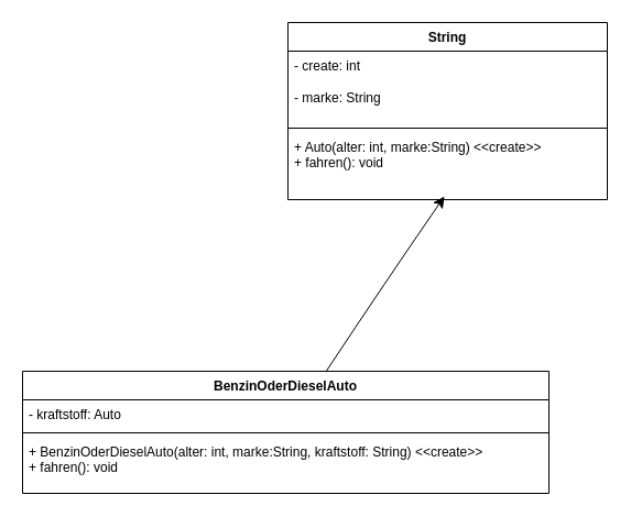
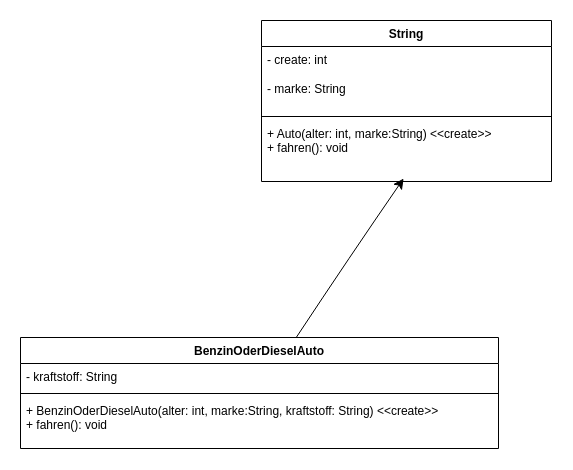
  <mxCell id="0" />
  <mxCell id="1" parent="0" />
  <mxCell id="2" value="String" style="swimlane;fontStyle=1;align=center;verticalAlign=top;childLayout=stackLayout;horizontal=1;startSize=26;horizontalStack=0;resizeParent=1;resizeParentMax=0;resizeLast=0;collapsible=1;marginBottom=0;whiteSpace=wrap;html=1;" vertex="1" parent="1"><mxGeometry x="261" y="20" width="290" height="161" as="geometry" /></mxCell>
  <mxCell id="3" value="&lt;div&gt;- create: int&lt;/div&gt;&lt;div&gt;&lt;br&gt;&lt;/div&gt;- marke: String" style="text;strokeColor=none;fillColor=none;align=left;verticalAlign=top;spacingLeft=4;spacingRight=4;overflow=hidden;rotatable=0;points=[[0,0.5],[1,0.5]];portConstraint=eastwest;whiteSpace=wrap;html=1;" vertex="1" parent="2"><mxGeometry y="26" width="290" height="66" as="geometry" /></mxCell>
  <mxCell id="4" value="" style="line;strokeWidth=1;fillColor=none;align=left;verticalAlign=middle;spacingTop=-1;spacingLeft=3;spacingRight=3;rotatable=0;labelPosition=right;points=[];portConstraint=eastwest;strokeColor=inherit;" vertex="1" parent="2"><mxGeometry y="92" width="290" height="8" as="geometry" /></mxCell>
  <mxCell id="5" value="&lt;div&gt;+ Auto(alter: int, marke:String) &amp;lt;&amp;lt;create&amp;gt;&amp;gt;&lt;/div&gt;&lt;div&gt;+ fahren(): void&lt;br&gt;&lt;/div&gt;" style="text;strokeColor=none;fillColor=none;align=left;verticalAlign=top;spacingLeft=4;spacingRight=4;overflow=hidden;rotatable=0;points=[[0,0.5],[1,0.5]];portConstraint=eastwest;whiteSpace=wrap;html=1;" vertex="1" parent="2"><mxGeometry y="100" width="290" height="61" as="geometry" /></mxCell>
  <mxCell id="6" value="BenzinOderDieselAuto" style="swimlane;fontStyle=1;align=center;verticalAlign=top;childLayout=stackLayout;horizontal=1;startSize=26;horizontalStack=0;resizeParent=1;resizeParentMax=0;resizeLast=0;collapsible=1;marginBottom=0;whiteSpace=wrap;html=1;" vertex="1" parent="1"><mxGeometry x="20" y="337" width="478" height="111" as="geometry" /></mxCell>
- <mxCell id="7" value="- kraftstoff: Auto" style="text;strokeColor=none;fillColor=none;align=left;verticalAlign=top;spacingLeft=4;spacingRight=4;overflow=hidden;rotatable=0;points=[[0,0.5],[1,0.5]];portConstraint=eastwest;whiteSpace=wrap;html=1;" vertex="1" parent="6"><mxGeometry y="26" width="478" height="26" as="geometry" /></mxCell>
+ <mxCell id="7" value="- kraftstoff: String" style="text;strokeColor=none;fillColor=none;align=left;verticalAlign=top;spacingLeft=4;spacingRight=4;overflow=hidden;rotatable=0;points=[[0,0.5],[1,0.5]];portConstraint=eastwest;whiteSpace=wrap;html=1;" vertex="1" parent="6"><mxGeometry y="26" width="478" height="26" as="geometry" /></mxCell>
  <mxCell id="8" value="" style="line;strokeWidth=1;fillColor=none;align=left;verticalAlign=middle;spacingTop=-1;spacingLeft=3;spacingRight=3;rotatable=0;labelPosition=right;points=[];portConstraint=eastwest;strokeColor=inherit;" vertex="1" parent="6"><mxGeometry y="52" width="478" height="8" as="geometry" /></mxCell>
  <mxCell id="9" value="&lt;div&gt;+ BenzinOderDieselAuto(alter: int, marke:String, kraftstoff: String) &amp;lt;&amp;lt;create&amp;gt;&amp;gt;&lt;/div&gt;&lt;div&gt;+ fahren(): void&lt;/div&gt;" style="text;strokeColor=none;fillColor=none;align=left;verticalAlign=top;spacingLeft=4;spacingRight=4;overflow=hidden;rotatable=0;points=[[0,0.5],[1,0.5]];portConstraint=eastwest;whiteSpace=wrap;html=1;" vertex="1" parent="6"><mxGeometry y="60" width="478" height="51" as="geometry" /></mxCell>
  <mxCell id="10" style="edgeStyle=none;curved=1;rounded=0;orthogonalLoop=1;jettySize=auto;html=1;entryX=0.49;entryY=0.951;entryDx=0;entryDy=0;entryPerimeter=0;fontSize=12;startSize=8;endSize=8;" edge="1" parent="1" source="6" target="5"><mxGeometry relative="1" as="geometry"><Array as="points"><mxPoint x="350" y="255" /></Array></mxGeometry></mxCell>
